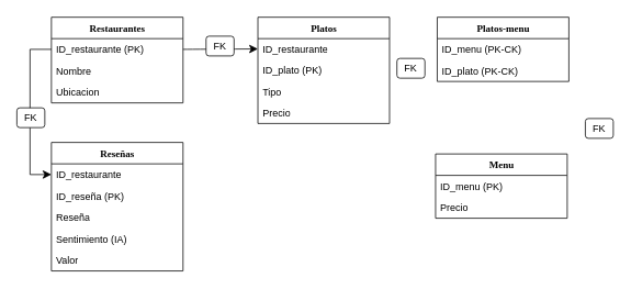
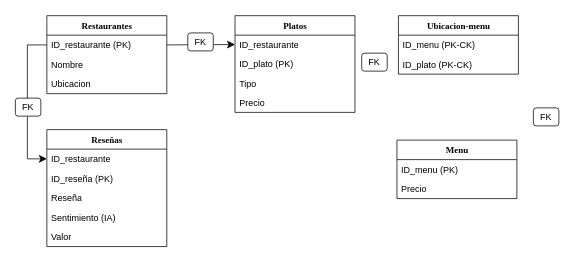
  <mxCell id="0" />
  <mxCell id="1" parent="0" />
  <mxCell id="2" value="Restaurantes" style="swimlane;html=1;fontStyle=1;align=center;verticalAlign=top;childLayout=stackLayout;horizontal=1;startSize=26;horizontalStack=0;resizeParent=1;resizeLast=0;collapsible=1;marginBottom=0;swimlaneFillColor=#ffffff;rounded=0;shadow=0;comic=0;labelBackgroundColor=none;strokeWidth=1;fillColor=none;fontFamily=Verdana;fontSize=12" parent="1" vertex="1"><mxGeometry x="62" y="20" width="160" height="104" as="geometry" /></mxCell>
  <mxCell id="3" value="ID_restaurante (PK)" style="text;html=1;strokeColor=none;fillColor=none;align=left;verticalAlign=top;spacingLeft=4;spacingRight=4;whiteSpace=wrap;overflow=hidden;rotatable=0;points=[[0,0.5],[1,0.5]];portConstraint=eastwest;" parent="2" vertex="1"><mxGeometry y="26" width="160" height="26" as="geometry" /></mxCell>
  <mxCell id="4" value="Nombre" style="text;html=1;strokeColor=none;fillColor=none;align=left;verticalAlign=top;spacingLeft=4;spacingRight=4;whiteSpace=wrap;overflow=hidden;rotatable=0;points=[[0,0.5],[1,0.5]];portConstraint=eastwest;" parent="2" vertex="1"><mxGeometry y="52" width="160" height="26" as="geometry" /></mxCell>
  <mxCell id="5" value="Ubicacion" style="text;html=1;strokeColor=none;fillColor=none;align=left;verticalAlign=top;spacingLeft=4;spacingRight=4;whiteSpace=wrap;overflow=hidden;rotatable=0;points=[[0,0.5],[1,0.5]];portConstraint=eastwest;" parent="2" vertex="1"><mxGeometry y="78" width="160" height="26" as="geometry" /></mxCell>
  <mxCell id="6" value="Platos" style="swimlane;html=1;fontStyle=1;align=center;verticalAlign=top;childLayout=stackLayout;horizontal=1;startSize=26;horizontalStack=0;resizeParent=1;resizeLast=0;collapsible=1;marginBottom=0;swimlaneFillColor=#ffffff;rounded=0;shadow=0;comic=0;labelBackgroundColor=none;strokeWidth=1;fillColor=none;fontFamily=Verdana;fontSize=12" parent="1" vertex="1"><mxGeometry x="313" y="20" width="160" height="129" as="geometry" /></mxCell>
  <mxCell id="7" value="ID_restaurante" style="text;html=1;strokeColor=none;fillColor=none;align=left;verticalAlign=top;spacingLeft=4;spacingRight=4;whiteSpace=wrap;overflow=hidden;rotatable=0;points=[[0,0.5],[1,0.5]];portConstraint=eastwest;" parent="6" vertex="1"><mxGeometry y="26" width="160" height="25" as="geometry" /></mxCell>
  <mxCell id="8" value="ID_plato (PK)" style="text;html=1;strokeColor=none;fillColor=none;align=left;verticalAlign=top;spacingLeft=4;spacingRight=4;whiteSpace=wrap;overflow=hidden;rotatable=0;points=[[0,0.5],[1,0.5]];portConstraint=eastwest;" parent="6" vertex="1"><mxGeometry y="51" width="160" height="26" as="geometry" /></mxCell>
  <mxCell id="9" value="Tipo" style="text;html=1;strokeColor=none;fillColor=none;align=left;verticalAlign=top;spacingLeft=4;spacingRight=4;whiteSpace=wrap;overflow=hidden;rotatable=0;points=[[0,0.5],[1,0.5]];portConstraint=eastwest;" parent="6" vertex="1"><mxGeometry y="77" width="160" height="26" as="geometry" /></mxCell>
  <mxCell id="10" value="Precio" style="text;html=1;strokeColor=none;fillColor=none;align=left;verticalAlign=top;spacingLeft=4;spacingRight=4;whiteSpace=wrap;overflow=hidden;rotatable=0;points=[[0,0.5],[1,0.5]];portConstraint=eastwest;" parent="6" vertex="1"><mxGeometry y="103" width="160" height="26" as="geometry" /></mxCell>
  <mxCell id="11" value="Reseñas" style="swimlane;html=1;fontStyle=1;align=center;verticalAlign=top;childLayout=stackLayout;horizontal=1;startSize=26;horizontalStack=0;resizeParent=1;resizeLast=0;collapsible=1;marginBottom=0;swimlaneFillColor=#ffffff;rounded=0;shadow=0;comic=0;labelBackgroundColor=none;strokeWidth=1;fillColor=none;fontFamily=Verdana;fontSize=12" parent="1" vertex="1"><mxGeometry x="62" y="172" width="160" height="156" as="geometry" /></mxCell>
  <mxCell id="12" value="ID_restaurante" style="text;html=1;strokeColor=none;fillColor=none;align=left;verticalAlign=top;spacingLeft=4;spacingRight=4;whiteSpace=wrap;overflow=hidden;rotatable=0;points=[[0,0.5],[1,0.5]];portConstraint=eastwest;" parent="11" vertex="1"><mxGeometry y="26" width="160" height="26" as="geometry" /></mxCell>
  <mxCell id="13" value="ID_reseña (PK)" style="text;html=1;strokeColor=none;fillColor=none;align=left;verticalAlign=top;spacingLeft=4;spacingRight=4;whiteSpace=wrap;overflow=hidden;rotatable=0;points=[[0,0.5],[1,0.5]];portConstraint=eastwest;" vertex="1" parent="11"><mxGeometry y="52" width="160" height="26" as="geometry" /></mxCell>
  <mxCell id="14" value="Reseña" style="text;html=1;strokeColor=none;fillColor=none;align=left;verticalAlign=top;spacingLeft=4;spacingRight=4;whiteSpace=wrap;overflow=hidden;rotatable=0;points=[[0,0.5],[1,0.5]];portConstraint=eastwest;" parent="11" vertex="1"><mxGeometry y="78" width="160" height="26" as="geometry" /></mxCell>
  <mxCell id="15" value="Sentimiento (IA)" style="text;html=1;strokeColor=none;fillColor=none;align=left;verticalAlign=top;spacingLeft=4;spacingRight=4;whiteSpace=wrap;overflow=hidden;rotatable=0;points=[[0,0.5],[1,0.5]];portConstraint=eastwest;" parent="11" vertex="1"><mxGeometry y="104" width="160" height="26" as="geometry" /></mxCell>
  <mxCell id="16" value="Valor" style="text;html=1;strokeColor=none;fillColor=none;align=left;verticalAlign=top;spacingLeft=4;spacingRight=4;whiteSpace=wrap;overflow=hidden;rotatable=0;points=[[0,0.5],[1,0.5]];portConstraint=eastwest;" parent="11" vertex="1"><mxGeometry y="130" width="160" height="26" as="geometry" /></mxCell>
  <mxCell id="17" value="" style="edgeStyle=segmentEdgeStyle;endArrow=classic;html=1;curved=0;rounded=0;endSize=8;startSize=8;sourcePerimeterSpacing=0;targetPerimeterSpacing=0;fontSize=12;entryX=0;entryY=0.5;entryDx=0;entryDy=0;exitX=0;exitY=0.5;exitDx=0;exitDy=0;" parent="1" source="3" target="12" edge="1"><mxGeometry width="140" relative="1" as="geometry"><mxPoint x="84" y="190" as="sourcePoint" /><mxPoint x="224" y="250" as="targetPoint" /><Array as="points"><mxPoint x="36" y="59" /><mxPoint x="36" y="211" /></Array></mxGeometry></mxCell>
  <mxCell id="18" value="Menu" style="swimlane;html=1;fontStyle=1;align=center;verticalAlign=top;childLayout=stackLayout;horizontal=1;startSize=26;horizontalStack=0;resizeParent=1;resizeLast=0;collapsible=1;marginBottom=0;swimlaneFillColor=#ffffff;rounded=0;shadow=0;comic=0;labelBackgroundColor=none;strokeWidth=1;fillColor=none;fontFamily=Verdana;fontSize=12" parent="1" vertex="1"><mxGeometry x="529" y="186" width="160" height="78" as="geometry" /></mxCell>
  <mxCell id="19" value="ID_menu (PK)" style="text;html=1;strokeColor=none;fillColor=none;align=left;verticalAlign=top;spacingLeft=4;spacingRight=4;whiteSpace=wrap;overflow=hidden;rotatable=0;points=[[0,0.5],[1,0.5]];portConstraint=eastwest;" parent="18" vertex="1"><mxGeometry y="26" width="160" height="26" as="geometry" /></mxCell>
  <mxCell id="20" value="Precio" style="text;html=1;strokeColor=none;fillColor=none;align=left;verticalAlign=top;spacingLeft=4;spacingRight=4;whiteSpace=wrap;overflow=hidden;rotatable=0;points=[[0,0.5],[1,0.5]];portConstraint=eastwest;" parent="18" vertex="1"><mxGeometry y="52" width="160" height="26" as="geometry" /></mxCell>
- <mxCell id="21" value="Platos-menu" style="swimlane;html=1;fontStyle=1;align=center;verticalAlign=top;childLayout=stackLayout;horizontal=1;startSize=26;horizontalStack=0;resizeParent=1;resizeLast=0;collapsible=1;marginBottom=0;swimlaneFillColor=#ffffff;rounded=0;shadow=0;comic=0;labelBackgroundColor=none;strokeWidth=1;fillColor=none;fontFamily=Verdana;fontSize=12" parent="1" vertex="1"><mxGeometry x="531" y="20" width="160" height="78" as="geometry" /></mxCell>
+ <mxCell id="21" value="Ubicacion-menu" style="swimlane;html=1;fontStyle=1;align=center;verticalAlign=top;childLayout=stackLayout;horizontal=1;startSize=26;horizontalStack=0;resizeParent=1;resizeLast=0;collapsible=1;marginBottom=0;swimlaneFillColor=#ffffff;rounded=0;shadow=0;comic=0;labelBackgroundColor=none;strokeWidth=1;fillColor=none;fontFamily=Verdana;fontSize=12" parent="1" vertex="1"><mxGeometry x="531" y="20" width="160" height="78" as="geometry" /></mxCell>
  <mxCell id="22" value="ID_menu (PK-CK)" style="text;html=1;strokeColor=none;fillColor=none;align=left;verticalAlign=top;spacingLeft=4;spacingRight=4;whiteSpace=wrap;overflow=hidden;rotatable=0;points=[[0,0.5],[1,0.5]];portConstraint=eastwest;" parent="21" vertex="1"><mxGeometry y="26" width="160" height="26" as="geometry" /></mxCell>
  <mxCell id="23" value="ID_plato (PK-CK)" style="text;html=1;strokeColor=none;fillColor=none;align=left;verticalAlign=top;spacingLeft=4;spacingRight=4;whiteSpace=wrap;overflow=hidden;rotatable=0;points=[[0,0.5],[1,0.5]];portConstraint=eastwest;" parent="21" vertex="1"><mxGeometry y="52" width="160" height="26" as="geometry" /></mxCell>
  <mxCell id="24" style="edgeStyle=none;curved=1;rounded=0;orthogonalLoop=1;jettySize=auto;html=1;exitX=1;exitY=0.5;exitDx=0;exitDy=0;entryX=0;entryY=0.5;entryDx=0;entryDy=0;fontSize=12;startSize=8;endSize=8;" parent="1" source="3" target="7" edge="1"><mxGeometry relative="1" as="geometry" /></mxCell>
  <mxCell id="25" value="FK" style="rounded=1;whiteSpace=wrap;html=1;" vertex="1" parent="1"><mxGeometry x="250" y="43" width="34" height="24" as="geometry" /></mxCell>
  <mxCell id="26" value="FK" style="rounded=1;whiteSpace=wrap;html=1;" vertex="1" parent="1"><mxGeometry x="20" y="130" width="34" height="24" as="geometry" /></mxCell>
  <mxCell id="27" value="FK" style="rounded=1;whiteSpace=wrap;html=1;" vertex="1" parent="1"><mxGeometry x="482" y="70" width="34" height="24" as="geometry" /></mxCell>
  <mxCell id="28" value="FK" style="rounded=1;whiteSpace=wrap;html=1;" vertex="1" parent="1"><mxGeometry x="711" y="143" width="34" height="24" as="geometry" /></mxCell>
